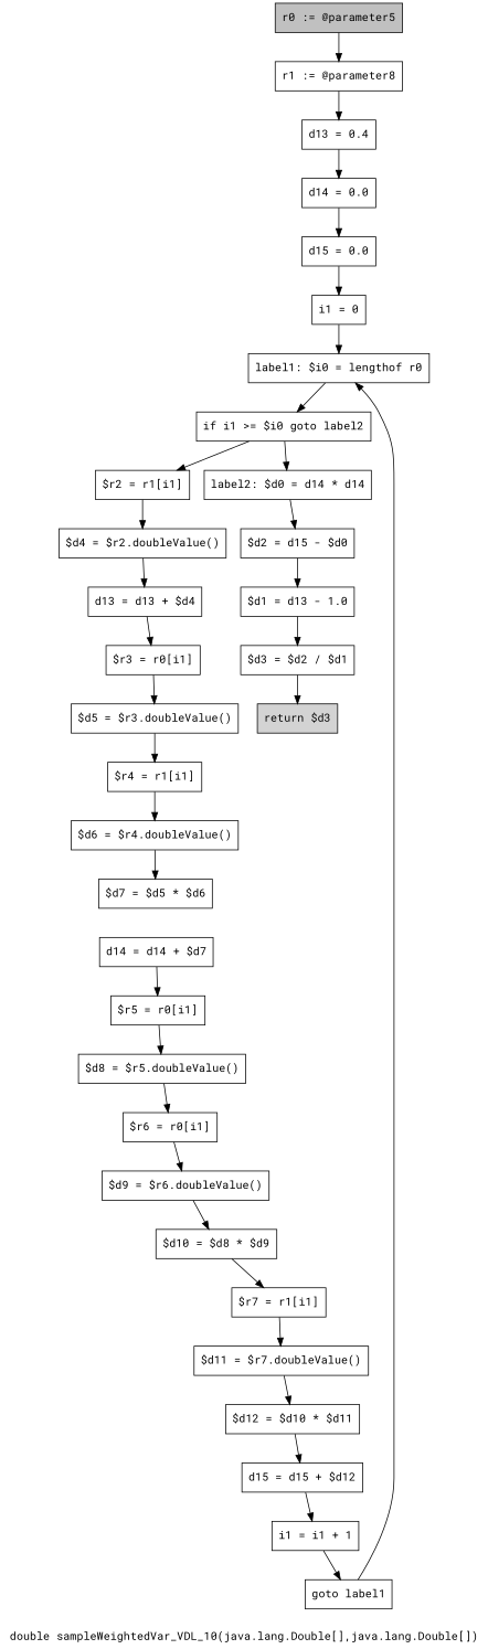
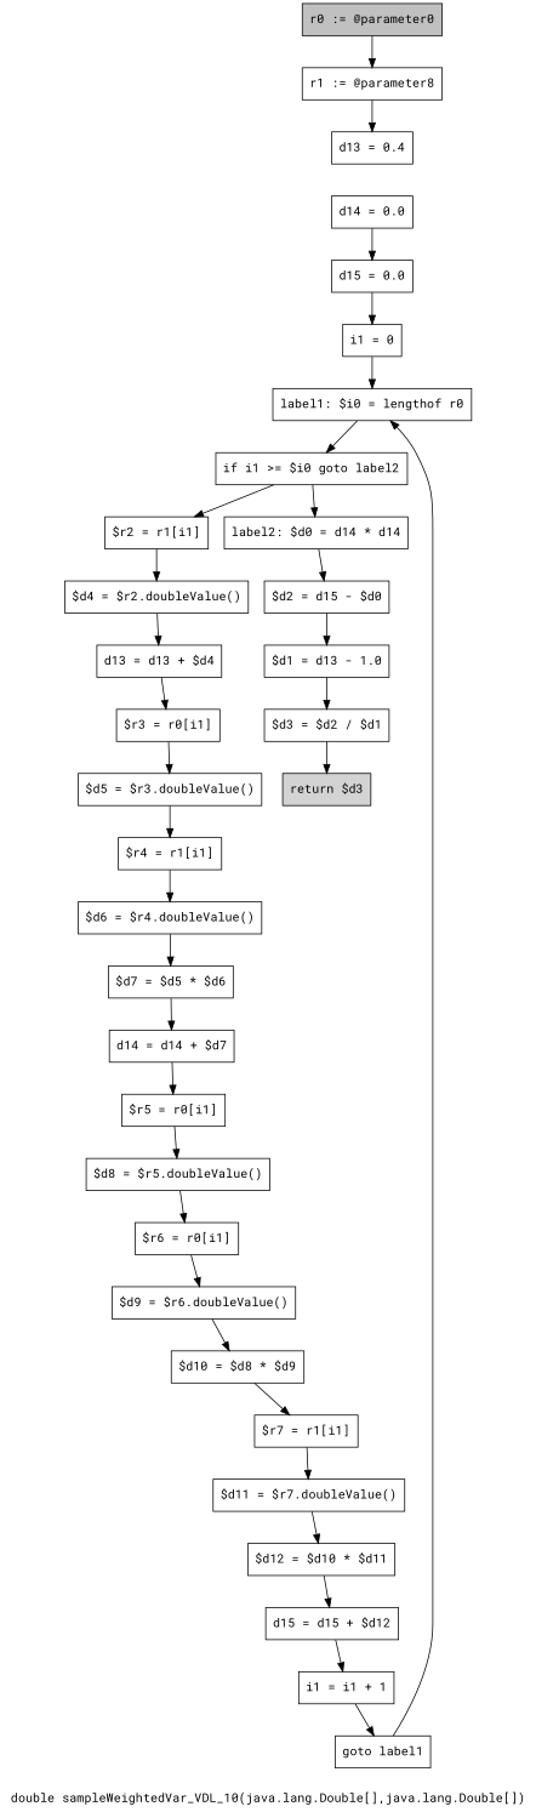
  digraph {
    fontname="Roboto Mono"
    label="double sampleWeightedVar_VDL_10(java.lang.Double[],java.lang.Double[])"
    node [fontname="Roboto Mono" shape=box]
    edge [fontname="Roboto Mono"]
-   n1 [fillcolor=gray label="r0 := @parameter5" style=filled]
+   n1 [fillcolor=gray label="r0 := @parameter0" style=filled]
    n2 [label="r1 := @parameter8"]
    n3 [label="d13 = 0.4"]
    n4 [label="d14 = 0.0"]
    n5 [label="d15 = 0.0"]
    n6 [label="i1 = 0"]
    n7 [label="label1: $i0 = lengthof r0"]
    n8 [label="if i1 >= $i0 goto label2"]
    n9 [label="$r2 = r1[i1]"]
    n10 [label="label2: $d0 = d14 * d14"]
    n11 [label="$d4 = $r2.doubleValue()"]
    n12 [label="$d2 = d15 - $d0"]
    n13 [label="d13 = d13 + $d4"]
    n14 [label="$d1 = d13 - 1.0"]
    n15 [label="$r3 = r0[i1]"]
    n16 [label="$d5 = $r3.doubleValue()"]
    n17 [label="$r4 = r1[i1]"]
    n18 [label="$d6 = $r4.doubleValue()"]
    n19 [label="$d7 = $d5 * $d6"]
    n20 [label="d14 = d14 + $d7"]
    n21 [label="$r5 = r0[i1]"]
    n22 [label="$d8 = $r5.doubleValue()"]
    n23 [label="$r6 = r0[i1]"]
    n24 [label="$d9 = $r6.doubleValue()"]
    n25 [label="$d10 = $d8 * $d9"]
    n26 [label="$r7 = r1[i1]"]
    n27 [label="$d11 = $r7.doubleValue()"]
    n28 [label="$d12 = $d10 * $d11"]
    n29 [label="d15 = d15 + $d12"]
    n30 [label="i1 = i1 + 1"]
    n31 [label="goto label1"]
    n32 [label="$d3 = $d2 / $d1"]
    n33 [fillcolor=lightgray label="return $d3" style=filled]
    n1 -> n2
    n2 -> n3
-   n3 -> n4
    n4 -> n5
    n5 -> n6
    n6 -> n7
    n7 -> n8
    n8 -> n9
    n8 -> n10
    n9 -> n11
    n10 -> n12
    n11 -> n13
    n12 -> n14
    n13 -> n15
    n14 -> n32
    n15 -> n16
    n16 -> n17
    n17 -> n18
    n18 -> n19
+   n19 -> n20
    n20 -> n21
    n21 -> n22
    n22 -> n23
    n23 -> n24
    n24 -> n25
    n25 -> n26
    n26 -> n27
    n27 -> n28
    n28 -> n29
    n29 -> n30
    n30 -> n31
    n31 -> n7
    n32 -> n33
  }
